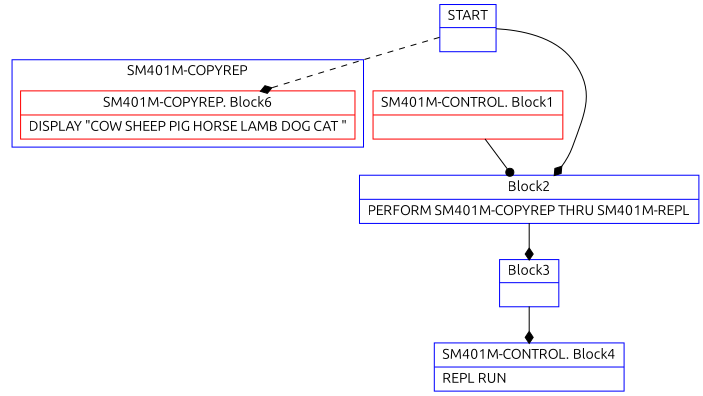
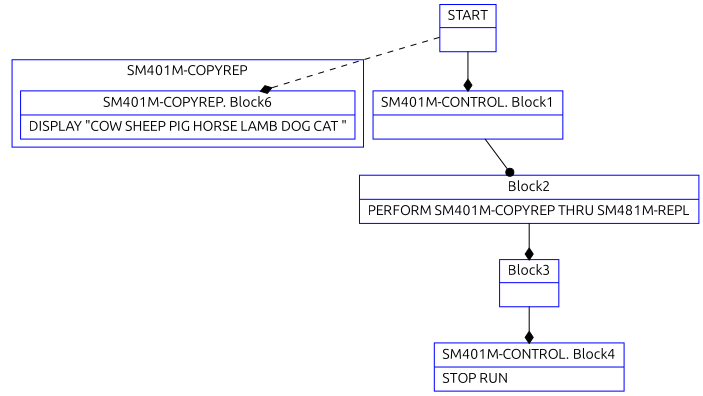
  digraph {
    compound=true
    fontname=Ubuntu
    node [color=blue fontname=Ubuntu shape=record]
    edge [arrowhead=diamond arrowtail=empty fontname=Ubuntu]
-   n1 [color=red label="{SM401M-COPYREP. Block6|    DISPLAY \"COW SHEEP PIG HORSE LAMB DOG CAT \"\l}"]
+   n1 [label="{SM401M-COPYREP. Block6|    DISPLAY \"COW SHEEP PIG HORSE LAMB DOG CAT \"\l}"]
    n2 [label="{START|}"]
-   n3 [color=red label="{SM401M-CONTROL. Block1|}"]
-   n4 [label="{Block2|    PERFORM SM401M-COPYREP THRU SM401M-REPL\l}"]
+   n3 [label="{SM401M-CONTROL. Block1|}"]
+   n4 [label="{Block2|    PERFORM SM401M-COPYREP THRU SM481M-REPL\l}"]
    n5 [label="{Block3|}"]
-   n6 [label="{SM401M-CONTROL. Block4|    REPL RUN\l}"]
+   n6 [label="{SM401M-CONTROL. Block4|    STOP RUN\l}"]
    subgraph cluster_1 {
      color=blue
      label="SM401M-COPYREP"
      n1
    }
    n2 -> n1 [style=dashed]
-   n2 -> n4
+   n2 -> n3
    n3 -> n4 [arrowhead=dot]
    n4 -> n5
    n5 -> n6
  }
